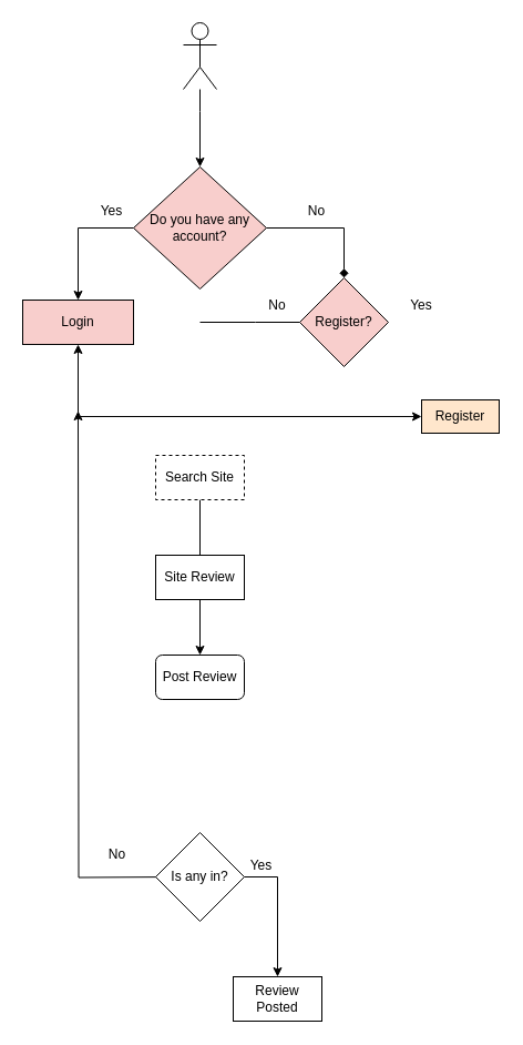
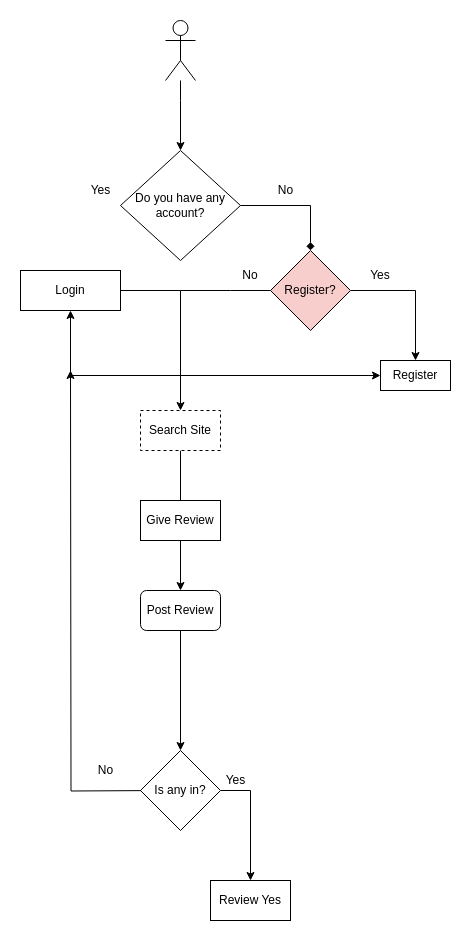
  <mxCell id="0" />
  <mxCell id="1" parent="0" />
  <mxCell id="2" value="" style="edgeStyle=orthogonalEdgeStyle;rounded=0;orthogonalLoop=1;jettySize=auto;html=1;" edge="1" parent="1" source="3" target="4"><mxGeometry relative="1" as="geometry"><Array as="points"><mxPoint x="180" y="100" /><mxPoint x="180" y="100" /></Array></mxGeometry></mxCell>
  <mxCell id="3" value="&amp;nbsp;" style="shape=umlActor;verticalLabelPosition=bottom;verticalAlign=top;html=1;outlineConnect=0;" vertex="1" parent="1"><mxGeometry x="165" y="20" width="30" height="60" as="geometry" /></mxCell>
- <mxCell id="4" value="Do you have any account?" style="rhombus;whiteSpace=wrap;html=1;fillColor=#f8cecc;" vertex="1" parent="1"><mxGeometry x="120" y="150" width="120" height="110" as="geometry" /></mxCell>
- <mxCell id="6" value="Login" style="rounded=0;whiteSpace=wrap;html=1;fillColor=#f8cecc;" vertex="1" parent="1"><mxGeometry x="20" y="270" width="100" height="40" as="geometry" /></mxCell>
- <mxCell id="7" value="" style="endArrow=classic;html=1;rounded=0;entryX=0.5;entryY=0;entryDx=0;entryDy=0;" edge="1" parent="1" source="4" target="6"><mxGeometry width="50" height="50" relative="1" as="geometry"><mxPoint x="280" y="280" as="sourcePoint" /><mxPoint x="330" y="230" as="targetPoint" /><Array as="points"><mxPoint x="70" y="205" /></Array></mxGeometry></mxCell>
+ <mxCell id="4" value="Do you have any account?" style="rhombus;whiteSpace=wrap;html=1;" vertex="1" parent="1"><mxGeometry x="120" y="150" width="120" height="110" as="geometry" /></mxCell>
+ <mxCell id="5" style="edgeStyle=orthogonalEdgeStyle;rounded=0;orthogonalLoop=1;jettySize=auto;html=1;entryX=0.5;entryY=0;entryDx=0;entryDy=0;" edge="1" parent="1" source="6" target="11"><mxGeometry relative="1" as="geometry"><mxPoint x="150" y="310" as="targetPoint" /></mxGeometry></mxCell>
+ <mxCell id="6" value="Login" style="rounded=0;whiteSpace=wrap;html=1;" vertex="1" parent="1"><mxGeometry x="20" y="270" width="100" height="40" as="geometry" /></mxCell>
  <mxCell id="8" value="Yes&lt;br&gt;" style="text;html=1;align=center;verticalAlign=middle;resizable=0;points=[];autosize=1;strokeColor=none;fillColor=none;" vertex="1" parent="1"><mxGeometry x="80" y="180" width="40" height="20" as="geometry" /></mxCell>
  <mxCell id="9" value="No" style="text;html=1;align=center;verticalAlign=middle;resizable=0;points=[];autosize=1;strokeColor=none;fillColor=none;" vertex="1" parent="1"><mxGeometry x="270" y="180" width="30" height="20" as="geometry" /></mxCell>
  <mxCell id="10" style="edgeStyle=orthogonalEdgeStyle;rounded=0;orthogonalLoop=1;jettySize=auto;html=1;entryX=0.5;entryY=0;entryDx=0;entryDy=0;endArrow=none;" edge="1" parent="1" source="11" target="19"><mxGeometry relative="1" as="geometry" /></mxCell>
  <mxCell id="11" value="Search Site" style="rounded=0;whiteSpace=wrap;html=1;dashed=1;" vertex="1" parent="1"><mxGeometry x="140" y="410" width="80" height="40" as="geometry" /></mxCell>
+ <mxCell id="12" style="edgeStyle=orthogonalEdgeStyle;rounded=0;orthogonalLoop=1;jettySize=auto;html=1;entryX=0.5;entryY=0;entryDx=0;entryDy=0;" edge="1" parent="1" source="15" target="14"><mxGeometry relative="1" as="geometry" /></mxCell>
  <mxCell id="13" value="No" style="text;html=1;strokeColor=none;fillColor=none;align=center;verticalAlign=middle;whiteSpace=wrap;rounded=0;" vertex="1" parent="1"><mxGeometry x="220" y="260" width="60" height="30" as="geometry" /></mxCell>
- <mxCell id="14" value="Register" style="rounded=0;whiteSpace=wrap;html=1;fillColor=#ffe6cc;" vertex="1" parent="1"><mxGeometry x="380" y="360" width="70" height="30" as="geometry" /></mxCell>
+ <mxCell id="14" value="Register" style="rounded=0;whiteSpace=wrap;html=1;" vertex="1" parent="1"><mxGeometry x="380" y="360" width="70" height="30" as="geometry" /></mxCell>
  <mxCell id="15" value="Register?" style="rhombus;whiteSpace=wrap;html=1;fillColor=#f8cecc;" vertex="1" parent="1"><mxGeometry x="270" y="250" width="80" height="80" as="geometry" /></mxCell>
  <mxCell id="16" value="" style="edgeStyle=orthogonalEdgeStyle;rounded=0;orthogonalLoop=1;jettySize=auto;html=1;entryX=0.5;entryY=0;entryDx=0;entryDy=0;exitX=1;exitY=0.5;exitDx=0;exitDy=0;endArrow=diamond;" edge="1" parent="1" source="4" target="15"><mxGeometry relative="1" as="geometry"><mxPoint x="240" y="205" as="sourcePoint" /><mxPoint x="310" y="270" as="targetPoint" /><Array as="points" /></mxGeometry></mxCell>
  <mxCell id="17" value="Yes" style="text;html=1;strokeColor=none;fillColor=none;align=center;verticalAlign=middle;whiteSpace=wrap;rounded=0;" vertex="1" parent="1"><mxGeometry x="350" y="260" width="60" height="30" as="geometry" /></mxCell>
  <mxCell id="18" style="edgeStyle=orthogonalEdgeStyle;rounded=0;orthogonalLoop=1;jettySize=auto;html=1;entryX=0.5;entryY=0;entryDx=0;entryDy=0;" edge="1" parent="1" source="19" target="22"><mxGeometry relative="1" as="geometry" /></mxCell>
- <mxCell id="19" value="Site Review" style="rounded=0;whiteSpace=wrap;html=1;" vertex="1" parent="1"><mxGeometry x="140" y="500" width="80" height="40" as="geometry" /></mxCell>
+ <mxCell id="19" value="Give Review" style="rounded=0;whiteSpace=wrap;html=1;" vertex="1" parent="1"><mxGeometry x="140" y="500" width="80" height="40" as="geometry" /></mxCell>
  <mxCell id="20" value="" style="endArrow=none;html=1;rounded=0;entryX=0;entryY=0.5;entryDx=0;entryDy=0;" edge="1" parent="1" target="15"><mxGeometry width="50" height="50" relative="1" as="geometry"><mxPoint x="180" y="290" as="sourcePoint" /><mxPoint x="330" y="420" as="targetPoint" /><Array as="points"><mxPoint x="230" y="290" /></Array></mxGeometry></mxCell>
+ <mxCell id="21" style="edgeStyle=orthogonalEdgeStyle;rounded=0;orthogonalLoop=1;jettySize=auto;html=1;entryX=0.5;entryY=0;entryDx=0;entryDy=0;" edge="1" parent="1" source="22" target="29"><mxGeometry relative="1" as="geometry"><mxPoint x="180" y="755" as="targetPoint" /></mxGeometry></mxCell>
  <mxCell id="22" value="Post Review" style="whiteSpace=wrap;html=1;rounded=1;" vertex="1" parent="1"><mxGeometry x="140" y="590" width="80" height="40" as="geometry" /></mxCell>
- <mxCell id="23" value="Review Posted&lt;br&gt;" style="rounded=0;whiteSpace=wrap;html=1;" vertex="1" parent="1"><mxGeometry x="210" y="880" width="80" height="40" as="geometry" /></mxCell>
+ <mxCell id="23" value="Review Yes&lt;br&gt;" style="rounded=0;whiteSpace=wrap;html=1;" vertex="1" parent="1"><mxGeometry x="210" y="880" width="80" height="40" as="geometry" /></mxCell>
  <mxCell id="24" style="edgeStyle=orthogonalEdgeStyle;rounded=0;orthogonalLoop=1;jettySize=auto;html=1;" edge="1" parent="1"><mxGeometry relative="1" as="geometry"><mxPoint x="70" y="370" as="targetPoint" /><mxPoint x="160.004" y="790.006" as="sourcePoint" /></mxGeometry></mxCell>
  <mxCell id="25" style="edgeStyle=orthogonalEdgeStyle;rounded=0;orthogonalLoop=1;jettySize=auto;html=1;exitX=1;exitY=0.5;exitDx=0;exitDy=0;" edge="1" parent="1" source="29" target="23"><mxGeometry relative="1" as="geometry"><mxPoint x="180" y="825" as="sourcePoint" /></mxGeometry></mxCell>
  <mxCell id="26" value="" style="endArrow=classic;startArrow=classic;html=1;rounded=0;exitX=0.5;exitY=1;exitDx=0;exitDy=0;" edge="1" parent="1" source="6"><mxGeometry width="50" height="50" relative="1" as="geometry"><mxPoint x="280" y="460" as="sourcePoint" /><mxPoint x="380" y="375" as="targetPoint" /><Array as="points"><mxPoint x="70" y="375" /></Array></mxGeometry></mxCell>
  <mxCell id="27" value="No" style="text;html=1;align=center;verticalAlign=middle;resizable=0;points=[];autosize=1;strokeColor=none;fillColor=none;" vertex="1" parent="1"><mxGeometry x="90" y="760" width="30" height="20" as="geometry" /></mxCell>
  <mxCell id="28" value="Yes" style="text;html=1;align=center;verticalAlign=middle;resizable=0;points=[];autosize=1;strokeColor=none;fillColor=none;rotation=0;" vertex="1" parent="1"><mxGeometry x="215" y="770" width="40" height="20" as="geometry" /></mxCell>
  <mxCell id="29" value="Is any in?" style="rhombus;whiteSpace=wrap;html=1;" vertex="1" parent="1"><mxGeometry x="140" y="750" width="80" height="80" as="geometry" /></mxCell>
